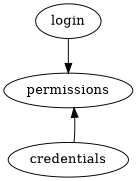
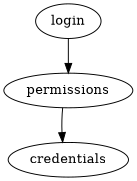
  digraph {
    package="ru.kode.way.nav10"
    login [resultType="kotlin.Int" type=flow]
    permissions [resultType="kotlin.String" type=schema]
    credentials
    login -> permissions
-   credentials -> permissions
+   permissions -> credentials
  }
